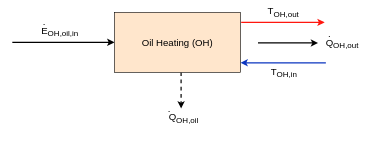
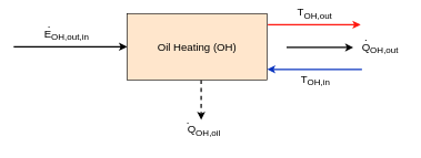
  <mxCell id="0" />
  <mxCell id="1" parent="0" />
  <mxCell id="2" value="" style="endArrow=classic;html=1;rounded=0;fontSize=16;entryX=0;entryY=0.5;entryDx=0;entryDy=0;strokeWidth=2;" parent="1" target="11" edge="1"><mxGeometry width="50" height="50" relative="1" as="geometry"><mxPoint x="20" y="70" as="sourcePoint" /><mxPoint x="130" y="60" as="targetPoint" /></mxGeometry></mxCell>
- <mxCell id="3" value="&lt;font style=&quot;font-size: 16px;&quot;&gt;E&lt;sub&gt;OH,oil&lt;/sub&gt;&lt;sub style=&quot;&quot;&gt;,in&lt;/sub&gt;&lt;/font&gt;" style="text;html=1;align=center;verticalAlign=middle;resizable=0;points=[];autosize=1;strokeColor=none;fillColor=none;fontSize=16;" parent="1" vertex="1"><mxGeometry x="54" y="32" width="90" height="40" as="geometry" /></mxCell>
+ <mxCell id="3" value="&lt;font style=&quot;font-size: 16px;&quot;&gt;E&lt;sub&gt;OH,out&lt;/sub&gt;&lt;sub style=&quot;&quot;&gt;,in&lt;/sub&gt;&lt;/font&gt;" style="text;html=1;align=center;verticalAlign=middle;resizable=0;points=[];autosize=1;strokeColor=none;fillColor=none;fontSize=16;" parent="1" vertex="1"><mxGeometry x="54" y="32" width="90" height="40" as="geometry" /></mxCell>
  <mxCell id="4" value="." style="text;html=1;align=center;verticalAlign=middle;resizable=0;points=[];autosize=1;strokeColor=none;fillColor=none;fontSize=16;" parent="1" vertex="1"><mxGeometry x="58" y="20" width="30" height="30" as="geometry" /></mxCell>
  <mxCell id="5" value="" style="endArrow=classic;html=1;rounded=0;fontSize=16;strokeWidth=2;" parent="1" edge="1"><mxGeometry width="50" height="50" relative="1" as="geometry"><mxPoint x="429" y="71" as="sourcePoint" /><mxPoint x="529" y="71" as="targetPoint" /></mxGeometry></mxCell>
  <mxCell id="6" value="" style="endArrow=classic;html=1;rounded=0;fontSize=16;strokeWidth=2;dashed=1;" parent="1" edge="1"><mxGeometry width="50" height="50" relative="1" as="geometry"><mxPoint x="301" y="120" as="sourcePoint" /><mxPoint x="301" y="180" as="targetPoint" /></mxGeometry></mxCell>
  <mxCell id="7" value="Q&lt;sub&gt;OH,out&lt;/sub&gt;" style="text;html=1;align=center;verticalAlign=middle;resizable=0;points=[];autosize=1;strokeColor=none;fillColor=none;fontSize=16;" parent="1" vertex="1"><mxGeometry x="529" y="52" width="80" height="40" as="geometry" /></mxCell>
  <mxCell id="8" value="Q&lt;sub&gt;OH,oil&lt;/sub&gt;" style="text;html=1;align=center;verticalAlign=middle;resizable=0;points=[];autosize=1;strokeColor=none;fillColor=none;fontSize=16;" parent="1" vertex="1"><mxGeometry x="265" y="176" width="80" height="40" as="geometry" /></mxCell>
  <mxCell id="9" value="." style="text;html=1;align=center;verticalAlign=middle;resizable=0;points=[];autosize=1;strokeColor=none;fillColor=none;fontSize=16;" parent="1" vertex="1"><mxGeometry x="266" y="165" width="30" height="30" as="geometry" /></mxCell>
  <mxCell id="10" value="." style="text;html=1;align=center;verticalAlign=middle;resizable=0;points=[];autosize=1;strokeColor=none;fillColor=none;fontSize=16;" parent="1" vertex="1"><mxGeometry x="533" y="40" width="30" height="30" as="geometry" /></mxCell>
  <mxCell id="11" value="&lt;font style=&quot;font-size: 16px;&quot;&gt;Oil Heating (OH)&lt;/font&gt;" style="rounded=0;whiteSpace=wrap;html=1;fillColor=#ffe6cc;" parent="1" vertex="1"><mxGeometry x="190" y="20" width="210" height="100" as="geometry" /></mxCell>
  <mxCell id="12" value="" style="endArrow=classic;html=1;rounded=0;fontSize=19;entryX=-0.009;entryY=0.171;entryDx=0;entryDy=0;entryPerimeter=0;fillColor=#dae8fc;strokeColor=#0A34BF;strokeWidth=2;" parent="1" edge="1"><mxGeometry width="50" height="50" relative="1" as="geometry"><mxPoint x="542.03" y="104" as="sourcePoint" /><mxPoint x="400" y="104" as="targetPoint" /></mxGeometry></mxCell>
  <mxCell id="13" value="&lt;font style=&quot;font-size: 16px;&quot;&gt;T&lt;sub style=&quot;&quot;&gt;OH,in&lt;/sub&gt;&lt;/font&gt;" style="edgeLabel;html=1;align=center;verticalAlign=middle;resizable=0;points=[];fontSize=16;" parent="12" vertex="1" connectable="0"><mxGeometry x="-0.447" y="-1" relative="1" as="geometry"><mxPoint x="-32" y="16" as="offset" /></mxGeometry></mxCell>
  <mxCell id="14" value="" style="endArrow=classic;html=1;rounded=0;fontSize=19;strokeColor=#FF170F;strokeWidth=2;" parent="1" edge="1"><mxGeometry width="50" height="50" relative="1" as="geometry"><mxPoint x="401" y="36.71" as="sourcePoint" /><mxPoint x="540" y="36.71" as="targetPoint" /></mxGeometry></mxCell>
  <mxCell id="15" value="&lt;font style=&quot;font-size: 16px;&quot;&gt;T&lt;sub style=&quot;&quot;&gt;OH,out&lt;/sub&gt;&lt;/font&gt;" style="edgeLabel;html=1;align=center;verticalAlign=middle;resizable=0;points=[];fontSize=16;" parent="14" vertex="1" connectable="0"><mxGeometry x="-0.447" y="-1" relative="1" as="geometry"><mxPoint x="31" y="-18" as="offset" /></mxGeometry></mxCell>
